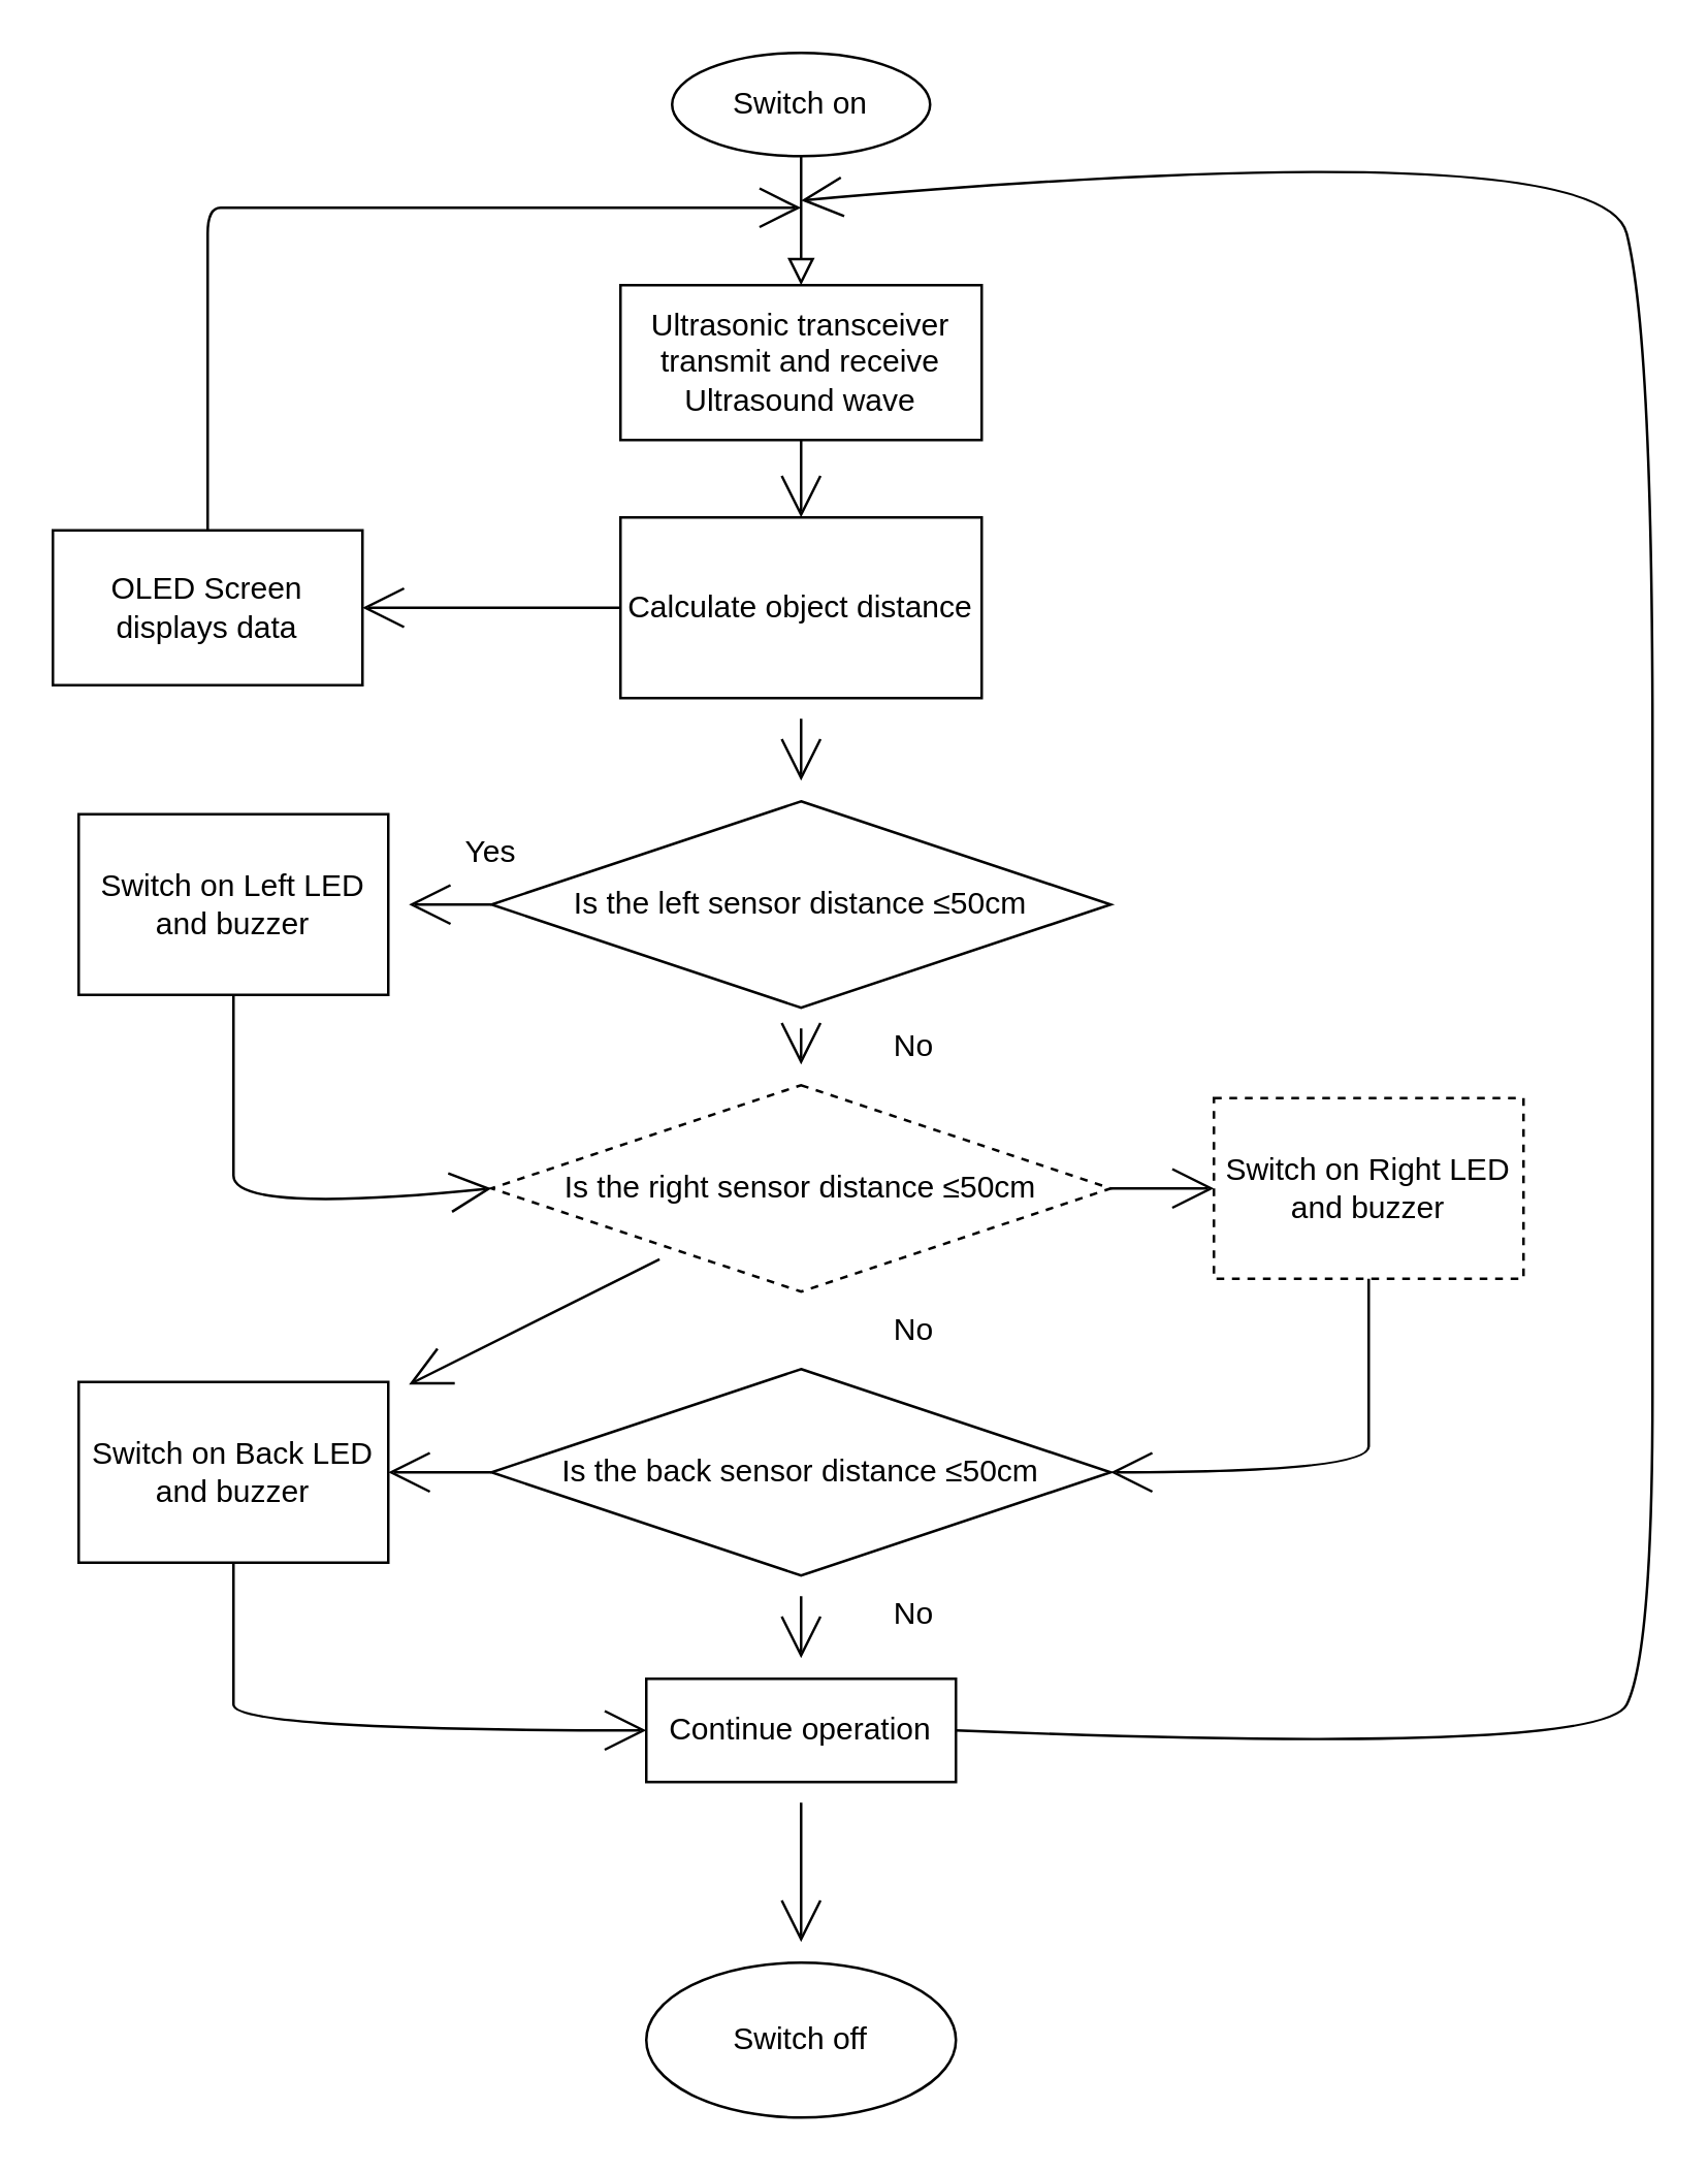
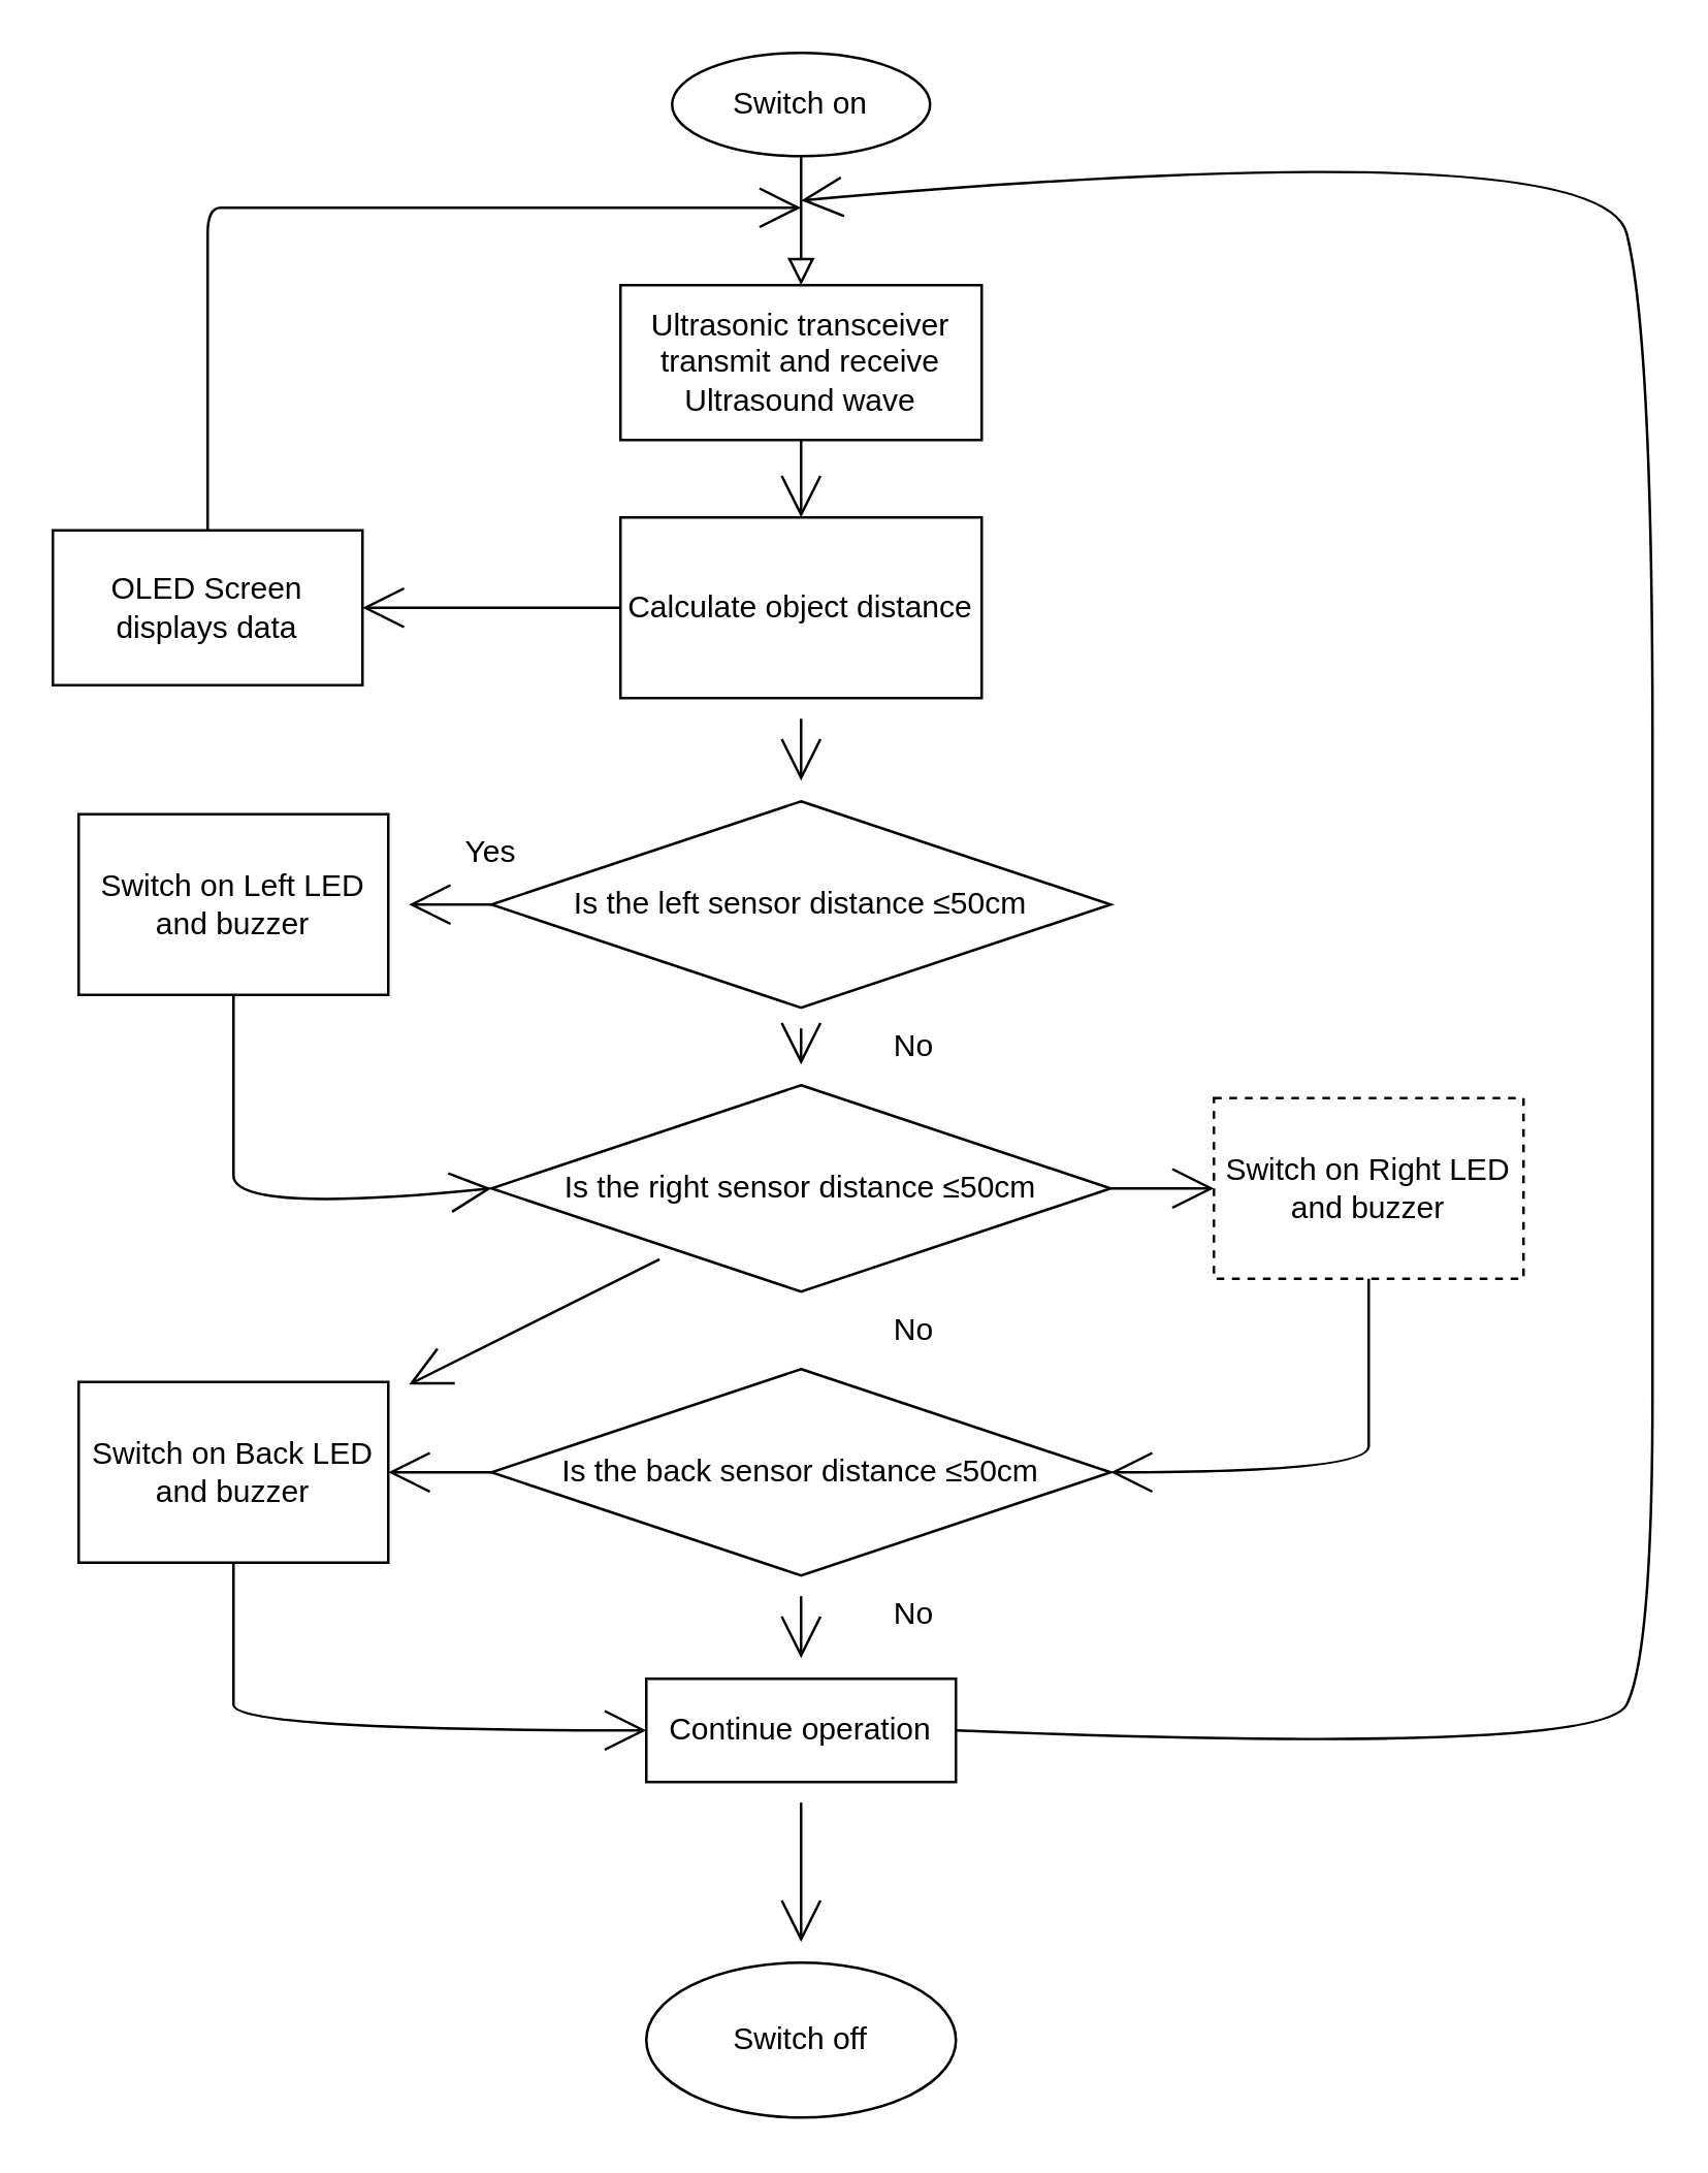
  <mxCell id="0" />
  <mxCell id="1" parent="0" />
  <mxCell id="2" value="" style="rounded=0;html=1;jettySize=auto;orthogonalLoop=1;fontSize=11;endArrow=block;endFill=0;endSize=8;strokeWidth=1;shadow=0;labelBackgroundColor=none;edgeStyle=orthogonalEdgeStyle;" parent="1" edge="1"><mxGeometry relative="1" as="geometry"><mxPoint x="310" y="60" as="sourcePoint" /><mxPoint x="310" y="110" as="targetPoint" /></mxGeometry></mxCell>
  <mxCell id="3" value="Switch on" style="ellipse;whiteSpace=wrap;html=1;hachureGap=4;" vertex="1" parent="1"><mxGeometry x="260" y="20" width="100" height="40" as="geometry" /></mxCell>
  <mxCell id="4" value="Ultrasonic transceiver transmit and receive Ultrasound wave" style="rounded=0;whiteSpace=wrap;html=1;hachureGap=4;" vertex="1" parent="1"><mxGeometry x="240" y="110" width="140" height="60" as="geometry" /></mxCell>
  <mxCell id="5" value="" style="edgeStyle=none;curved=1;rounded=0;orthogonalLoop=1;jettySize=auto;html=1;endArrow=open;startSize=14;endSize=14;sourcePerimeterSpacing=8;targetPerimeterSpacing=8;" edge="1" parent="1" source="6" target="13"><mxGeometry relative="1" as="geometry" /></mxCell>
  <mxCell id="6" value="Calculate object distance" style="rounded=0;whiteSpace=wrap;html=1;hachureGap=4;" vertex="1" parent="1"><mxGeometry x="240" y="200" width="140" height="70" as="geometry" /></mxCell>
  <mxCell id="7" value="" style="edgeStyle=none;orthogonalLoop=1;jettySize=auto;html=1;rounded=0;endArrow=open;startSize=14;endSize=14;sourcePerimeterSpacing=8;targetPerimeterSpacing=8;curved=1;exitX=0.5;exitY=1;exitDx=0;exitDy=0;entryX=0.5;entryY=0;entryDx=0;entryDy=0;" edge="1" parent="1" source="4" target="6"><mxGeometry width="120" relative="1" as="geometry"><mxPoint x="790" y="280" as="sourcePoint" /><mxPoint x="910" y="280" as="targetPoint" /><Array as="points" /></mxGeometry></mxCell>
  <mxCell id="8" value="OLED Screen displays data" style="rounded=0;whiteSpace=wrap;html=1;hachureGap=4;" vertex="1" parent="1"><mxGeometry x="20" y="205" width="120" height="60" as="geometry" /></mxCell>
  <mxCell id="9" value="" style="edgeStyle=none;orthogonalLoop=1;jettySize=auto;html=1;rounded=0;endArrow=open;startSize=14;endSize=14;sourcePerimeterSpacing=8;targetPerimeterSpacing=8;curved=1;exitX=0;exitY=0.5;exitDx=0;exitDy=0;entryX=1;entryY=0.5;entryDx=0;entryDy=0;" edge="1" parent="1" source="6" target="8"><mxGeometry width="120" relative="1" as="geometry"><mxPoint x="450" y="250" as="sourcePoint" /><mxPoint x="570" y="250" as="targetPoint" /><Array as="points" /></mxGeometry></mxCell>
  <mxCell id="10" value="" style="edgeStyle=none;orthogonalLoop=1;jettySize=auto;html=1;rounded=0;endArrow=open;startSize=14;endSize=14;sourcePerimeterSpacing=8;targetPerimeterSpacing=8;curved=1;exitX=0.5;exitY=0;exitDx=0;exitDy=0;" edge="1" parent="1" source="8"><mxGeometry width="120" relative="1" as="geometry"><mxPoint x="540" y="240" as="sourcePoint" /><mxPoint x="310" y="80" as="targetPoint" /><Array as="points"><mxPoint x="80" y="150" /><mxPoint x="80" y="100" /><mxPoint x="80" y="80" /><mxPoint x="90" y="80" /><mxPoint x="190" y="80" /></Array></mxGeometry></mxCell>
  <mxCell id="11" value="" style="edgeStyle=none;curved=1;rounded=0;orthogonalLoop=1;jettySize=auto;html=1;endArrow=open;startSize=14;endSize=14;sourcePerimeterSpacing=8;targetPerimeterSpacing=8;" edge="1" parent="1" source="13" target="15"><mxGeometry relative="1" as="geometry" /></mxCell>
  <mxCell id="12" value="" style="edgeStyle=none;curved=1;rounded=0;orthogonalLoop=1;jettySize=auto;html=1;endArrow=open;startSize=14;endSize=14;sourcePerimeterSpacing=8;targetPerimeterSpacing=8;exitX=0;exitY=0.5;exitDx=0;exitDy=0;" edge="1" parent="1" source="13" target="18"><mxGeometry relative="1" as="geometry" /></mxCell>
  <mxCell id="13" value="Is the left sensor distance ≤50cm" style="rhombus;whiteSpace=wrap;html=1;hachureGap=4;" vertex="1" parent="1"><mxGeometry x="190" y="310" width="240" height="80" as="geometry" /></mxCell>
  <mxCell id="14" value="" style="edgeStyle=none;curved=1;rounded=0;orthogonalLoop=1;jettySize=auto;html=1;endArrow=open;startSize=14;endSize=14;sourcePerimeterSpacing=8;targetPerimeterSpacing=8;" edge="1" parent="1" source="15" target="26"><mxGeometry relative="1" as="geometry" /></mxCell>
- <mxCell id="15" value="Is the right sensor distance ≤50cm" style="rhombus;whiteSpace=wrap;html=1;hachureGap=4;dashed=1;" vertex="1" parent="1"><mxGeometry x="190" y="420" width="240" height="80" as="geometry" /></mxCell>
+ <mxCell id="15" value="Is the right sensor distance ≤50cm" style="rhombus;whiteSpace=wrap;html=1;hachureGap=4;" vertex="1" parent="1"><mxGeometry x="190" y="420" width="240" height="80" as="geometry" /></mxCell>
  <mxCell id="16" value="" style="edgeStyle=none;curved=1;rounded=0;orthogonalLoop=1;jettySize=auto;html=1;endArrow=open;startSize=14;endSize=14;sourcePerimeterSpacing=8;targetPerimeterSpacing=8;" edge="1" parent="1" source="17" target="23"><mxGeometry relative="1" as="geometry" /></mxCell>
  <mxCell id="17" value="Is the back sensor distance ≤50cm" style="rhombus;whiteSpace=wrap;html=1;hachureGap=4;" vertex="1" parent="1"><mxGeometry x="190" y="530" width="240" height="80" as="geometry" /></mxCell>
  <mxCell id="18" value="Switch on Left LED and buzzer" style="whiteSpace=wrap;html=1;hachureGap=4;" vertex="1" parent="1"><mxGeometry x="30" y="315" width="120" height="70" as="geometry" /></mxCell>
  <mxCell id="19" value="Yes" style="text;strokeColor=none;fillColor=none;html=1;align=center;verticalAlign=middle;whiteSpace=wrap;rounded=0;hachureGap=4;" vertex="1" parent="1"><mxGeometry x="160" y="315" width="60" height="30" as="geometry" /></mxCell>
  <mxCell id="20" value="No" style="text;strokeColor=none;fillColor=none;html=1;align=center;verticalAlign=middle;whiteSpace=wrap;rounded=0;hachureGap=4;" vertex="1" parent="1"><mxGeometry x="324" y="390" width="60" height="30" as="geometry" /></mxCell>
  <mxCell id="21" value="No" style="text;strokeColor=none;fillColor=none;html=1;align=center;verticalAlign=middle;whiteSpace=wrap;rounded=0;hachureGap=4;" vertex="1" parent="1"><mxGeometry x="324" y="500" width="60" height="30" as="geometry" /></mxCell>
  <mxCell id="22" value="" style="edgeStyle=none;curved=1;rounded=0;orthogonalLoop=1;jettySize=auto;html=1;endArrow=open;startSize=14;endSize=14;sourcePerimeterSpacing=8;targetPerimeterSpacing=8;" edge="1" parent="1" source="23" target="24"><mxGeometry relative="1" as="geometry" /></mxCell>
  <mxCell id="23" value="Continue operation" style="whiteSpace=wrap;html=1;hachureGap=4;" vertex="1" parent="1"><mxGeometry x="250" y="650" width="120" height="40" as="geometry" /></mxCell>
  <mxCell id="24" value="Switch off" style="ellipse;whiteSpace=wrap;html=1;hachureGap=4;" vertex="1" parent="1"><mxGeometry x="250" y="760" width="120" height="60" as="geometry" /></mxCell>
  <mxCell id="25" value="Switch on Right LED and buzzer" style="whiteSpace=wrap;html=1;hachureGap=4;dashed=1;" vertex="1" parent="1"><mxGeometry x="470" y="425" width="120" height="70" as="geometry" /></mxCell>
  <mxCell id="26" value="Switch on Back LED and buzzer" style="whiteSpace=wrap;html=1;hachureGap=4;" vertex="1" parent="1"><mxGeometry x="30" y="535" width="120" height="70" as="geometry" /></mxCell>
  <mxCell id="27" value="" style="edgeStyle=none;orthogonalLoop=1;jettySize=auto;html=1;rounded=0;endArrow=open;startSize=14;endSize=14;sourcePerimeterSpacing=8;targetPerimeterSpacing=8;curved=1;exitX=1;exitY=0.5;exitDx=0;exitDy=0;entryX=0;entryY=0.5;entryDx=0;entryDy=0;" edge="1" parent="1" source="15" target="25"><mxGeometry width="120" relative="1" as="geometry"><mxPoint x="450" y="470" as="sourcePoint" /><mxPoint x="570" y="470" as="targetPoint" /><Array as="points" /></mxGeometry></mxCell>
  <mxCell id="28" value="" style="edgeStyle=none;orthogonalLoop=1;jettySize=auto;html=1;rounded=0;endArrow=open;startSize=14;endSize=14;sourcePerimeterSpacing=8;targetPerimeterSpacing=8;curved=1;exitX=0;exitY=0.5;exitDx=0;exitDy=0;entryX=1;entryY=0.5;entryDx=0;entryDy=0;" edge="1" parent="1" source="17" target="26"><mxGeometry width="120" relative="1" as="geometry"><mxPoint x="450" y="470" as="sourcePoint" /><mxPoint x="570" y="470" as="targetPoint" /><Array as="points" /></mxGeometry></mxCell>
  <mxCell id="29" value="No" style="text;strokeColor=none;fillColor=none;html=1;align=center;verticalAlign=middle;whiteSpace=wrap;rounded=0;hachureGap=4;" vertex="1" parent="1"><mxGeometry x="324" y="610" width="60" height="30" as="geometry" /></mxCell>
  <mxCell id="30" value="" style="edgeStyle=none;orthogonalLoop=1;jettySize=auto;html=1;rounded=0;endArrow=open;startSize=14;endSize=14;sourcePerimeterSpacing=8;targetPerimeterSpacing=8;curved=1;exitX=0.5;exitY=1;exitDx=0;exitDy=0;entryX=0;entryY=0.5;entryDx=0;entryDy=0;" edge="1" parent="1" source="18" target="15"><mxGeometry width="120" relative="1" as="geometry"><mxPoint x="450" y="360" as="sourcePoint" /><mxPoint x="570" y="360" as="targetPoint" /><Array as="points"><mxPoint x="90" y="440" /><mxPoint x="90" y="470" /></Array></mxGeometry></mxCell>
  <mxCell id="31" value="" style="edgeStyle=none;orthogonalLoop=1;jettySize=auto;html=1;rounded=0;endArrow=open;startSize=14;endSize=14;sourcePerimeterSpacing=8;targetPerimeterSpacing=8;curved=1;exitX=0.5;exitY=1;exitDx=0;exitDy=0;entryX=0;entryY=0.5;entryDx=0;entryDy=0;" edge="1" parent="1" source="26" target="23"><mxGeometry width="120" relative="1" as="geometry"><mxPoint x="450" y="590" as="sourcePoint" /><mxPoint x="570" y="590" as="targetPoint" /><Array as="points"><mxPoint x="90" y="650" /><mxPoint x="90" y="670" /></Array></mxGeometry></mxCell>
  <mxCell id="32" value="" style="edgeStyle=none;orthogonalLoop=1;jettySize=auto;html=1;rounded=0;endArrow=open;startSize=14;endSize=14;sourcePerimeterSpacing=8;targetPerimeterSpacing=8;curved=1;exitX=0.5;exitY=1;exitDx=0;exitDy=0;entryX=1;entryY=0.5;entryDx=0;entryDy=0;" edge="1" parent="1" source="25" target="17"><mxGeometry width="120" relative="1" as="geometry"><mxPoint x="450" y="590" as="sourcePoint" /><mxPoint x="570" y="590" as="targetPoint" /><Array as="points"><mxPoint x="530" y="550" /><mxPoint x="530" y="570" /></Array></mxGeometry></mxCell>
  <mxCell id="33" value="" style="edgeStyle=none;orthogonalLoop=1;jettySize=auto;html=1;rounded=0;endArrow=open;startSize=14;endSize=14;sourcePerimeterSpacing=8;targetPerimeterSpacing=8;curved=1;exitX=1;exitY=0.5;exitDx=0;exitDy=0;" edge="1" parent="1" source="23"><mxGeometry width="120" relative="1" as="geometry"><mxPoint x="450" y="590" as="sourcePoint" /><mxPoint x="310" y="77.176" as="targetPoint" /><Array as="points"><mxPoint x="620" y="680" /><mxPoint x="640" y="640" /><mxPoint x="640" y="440" /><mxPoint x="640" y="130" /><mxPoint x="620" y="50" /></Array></mxGeometry></mxCell>
